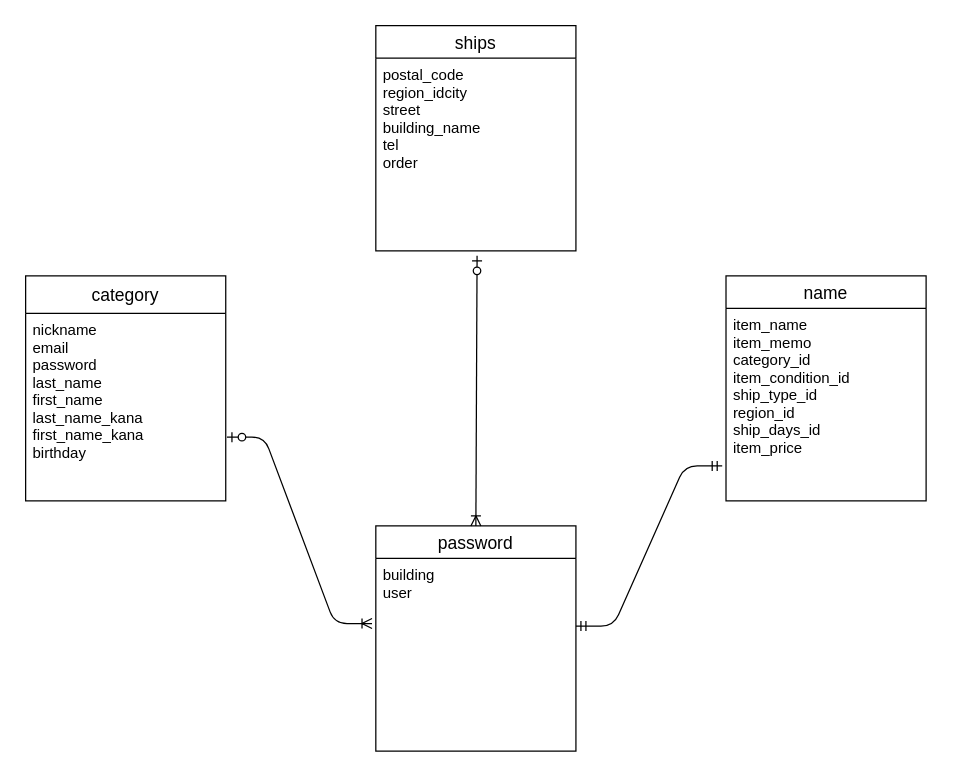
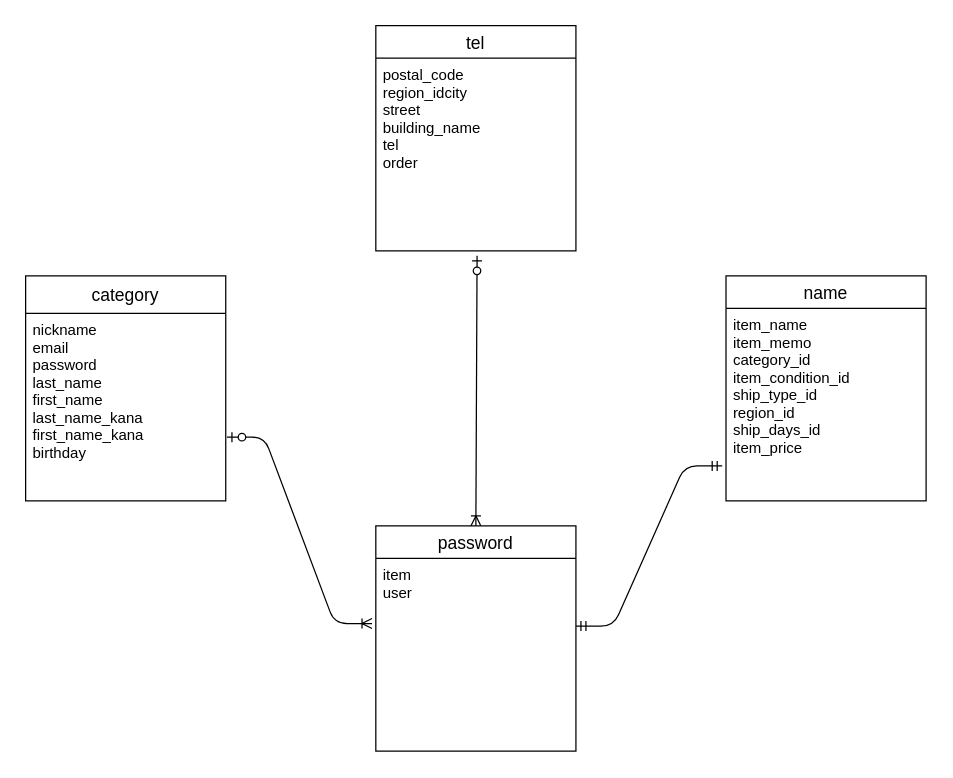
  <mxCell id="0" />
  <mxCell id="1" parent="0" />
  <mxCell id="2" value="category" style="swimlane;fontStyle=0;childLayout=stackLayout;horizontal=1;startSize=30;horizontalStack=0;resizeParent=1;resizeParentMax=0;resizeLast=0;collapsible=1;marginBottom=0;align=center;fontSize=14;" parent="1" vertex="1"><mxGeometry x="20" y="220" width="160" height="180" as="geometry" /></mxCell>
  <mxCell id="3" value="nickname&#10;email&#10;password&#10;last_name&#10;first_name&#10;last_name_kana&#10;first_name_kana&#10;birthday" style="text;strokeColor=none;fillColor=none;spacingLeft=4;spacingRight=4;overflow=hidden;rotatable=0;points=[[0,0.5],[1,0.5]];portConstraint=eastwest;fontSize=12;" parent="2" vertex="1"><mxGeometry y="30" width="160" height="150" as="geometry" /></mxCell>
  <mxCell id="4" value="name" style="swimlane;fontStyle=0;childLayout=stackLayout;horizontal=1;startSize=26;horizontalStack=0;resizeParent=1;resizeParentMax=0;resizeLast=0;collapsible=1;marginBottom=0;align=center;fontSize=14;" parent="1" vertex="1"><mxGeometry x="580" y="220" width="160" height="180" as="geometry" /></mxCell>
  <mxCell id="5" value="item_name&#10;item_memo&#10;category_id&#10;item_condition_id&#10;ship_type_id&#10;region_id&#10;ship_days_id&#10;item_price" style="text;strokeColor=none;fillColor=none;spacingLeft=4;spacingRight=4;overflow=hidden;rotatable=0;points=[[0,0.5],[1,0.5]];portConstraint=eastwest;fontSize=12;" parent="4" vertex="1"><mxGeometry y="26" width="160" height="154" as="geometry" /></mxCell>
  <mxCell id="6" value="password" style="swimlane;fontStyle=0;childLayout=stackLayout;horizontal=1;startSize=26;horizontalStack=0;resizeParent=1;resizeParentMax=0;resizeLast=0;collapsible=1;marginBottom=0;align=center;fontSize=14;" parent="1" vertex="1"><mxGeometry x="300" y="420" width="160" height="180" as="geometry" /></mxCell>
- <mxCell id="7" value="building&#10;user" style="text;strokeColor=none;fillColor=none;spacingLeft=4;spacingRight=4;overflow=hidden;rotatable=0;points=[[0,0.5],[1,0.5]];portConstraint=eastwest;fontSize=12;" parent="6" vertex="1"><mxGeometry y="26" width="160" height="154" as="geometry" /></mxCell>
- <mxCell id="8" value="ships" style="swimlane;fontStyle=0;childLayout=stackLayout;horizontal=1;startSize=26;horizontalStack=0;resizeParent=1;resizeParentMax=0;resizeLast=0;collapsible=1;marginBottom=0;align=center;fontSize=14;" parent="1" vertex="1"><mxGeometry x="300" y="20" width="160" height="180" as="geometry" /></mxCell>
+ <mxCell id="7" value="item&#10;user" style="text;strokeColor=none;fillColor=none;spacingLeft=4;spacingRight=4;overflow=hidden;rotatable=0;points=[[0,0.5],[1,0.5]];portConstraint=eastwest;fontSize=12;" parent="6" vertex="1"><mxGeometry y="26" width="160" height="154" as="geometry" /></mxCell>
+ <mxCell id="8" value="tel" style="swimlane;fontStyle=0;childLayout=stackLayout;horizontal=1;startSize=26;horizontalStack=0;resizeParent=1;resizeParentMax=0;resizeLast=0;collapsible=1;marginBottom=0;align=center;fontSize=14;" parent="1" vertex="1"><mxGeometry x="300" y="20" width="160" height="180" as="geometry" /></mxCell>
  <mxCell id="9" value="postal_code&#10;region_idcity&#10;street&#10;building_name&#10;tel&#10;order" style="text;strokeColor=none;fillColor=none;spacingLeft=4;spacingRight=4;overflow=hidden;rotatable=0;points=[[0,0.5],[1,0.5]];portConstraint=eastwest;fontSize=12;" parent="8" vertex="1"><mxGeometry y="26" width="160" height="154" as="geometry" /></mxCell>
  <mxCell id="10" value="" style="fontSize=12;html=1;endArrow=ERoneToMany;startArrow=ERzeroToOne;elbow=vertical;entryX=0.5;entryY=0;entryDx=0;entryDy=0;exitX=0.506;exitY=1.026;exitDx=0;exitDy=0;exitPerimeter=0;" parent="1" source="9" target="6" edge="1"><mxGeometry width="100" height="100" relative="1" as="geometry"><mxPoint x="380" y="250" as="sourcePoint" /><mxPoint x="380" y="400" as="targetPoint" /></mxGeometry></mxCell>
  <mxCell id="11" value="" style="edgeStyle=entityRelationEdgeStyle;fontSize=12;html=1;endArrow=ERmandOne;startArrow=ERmandOne;elbow=vertical;exitX=1;exitY=0.351;exitDx=0;exitDy=0;exitPerimeter=0;entryX=-0.019;entryY=0.818;entryDx=0;entryDy=0;entryPerimeter=0;" parent="1" source="7" target="5" edge="1"><mxGeometry width="100" height="100" relative="1" as="geometry"><mxPoint x="490" y="520" as="sourcePoint" /><mxPoint x="560" y="372" as="targetPoint" /></mxGeometry></mxCell>
  <mxCell id="12" style="edgeStyle=none;html=1;elbow=vertical;" parent="1" source="7" edge="1"><mxGeometry relative="1" as="geometry"><mxPoint x="300" y="523" as="targetPoint" /></mxGeometry></mxCell>
  <mxCell id="13" value="" style="edgeStyle=entityRelationEdgeStyle;fontSize=12;html=1;endArrow=ERoneToMany;startArrow=ERzeroToOne;elbow=vertical;entryX=-0.019;entryY=0.338;entryDx=0;entryDy=0;exitX=1.006;exitY=0.66;exitDx=0;exitDy=0;exitPerimeter=0;entryPerimeter=0;" parent="1" source="3" target="7" edge="1"><mxGeometry width="100" height="100" relative="1" as="geometry"><mxPoint x="192.08" y="279.95" as="sourcePoint" /><mxPoint x="310" y="143" as="targetPoint" /></mxGeometry></mxCell>
